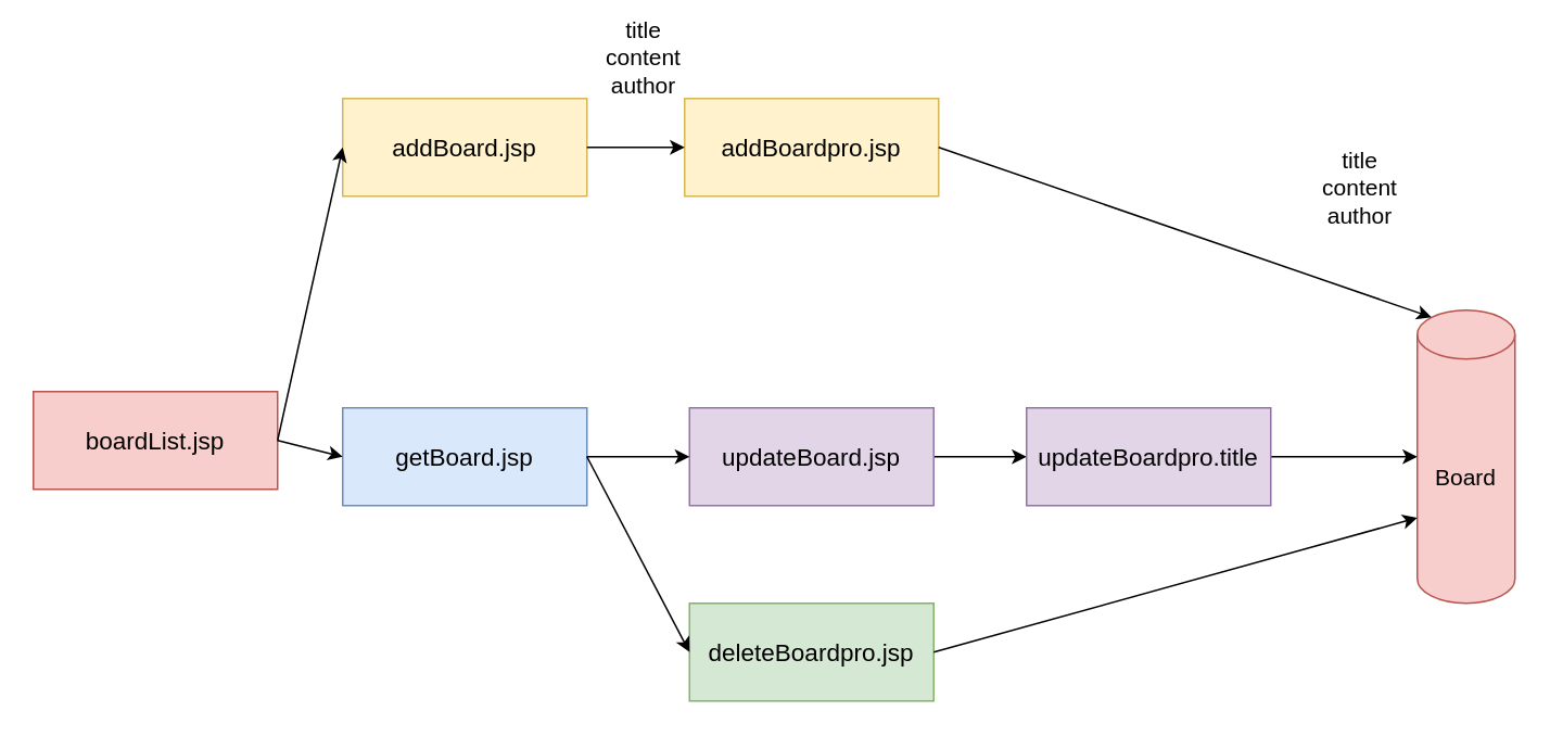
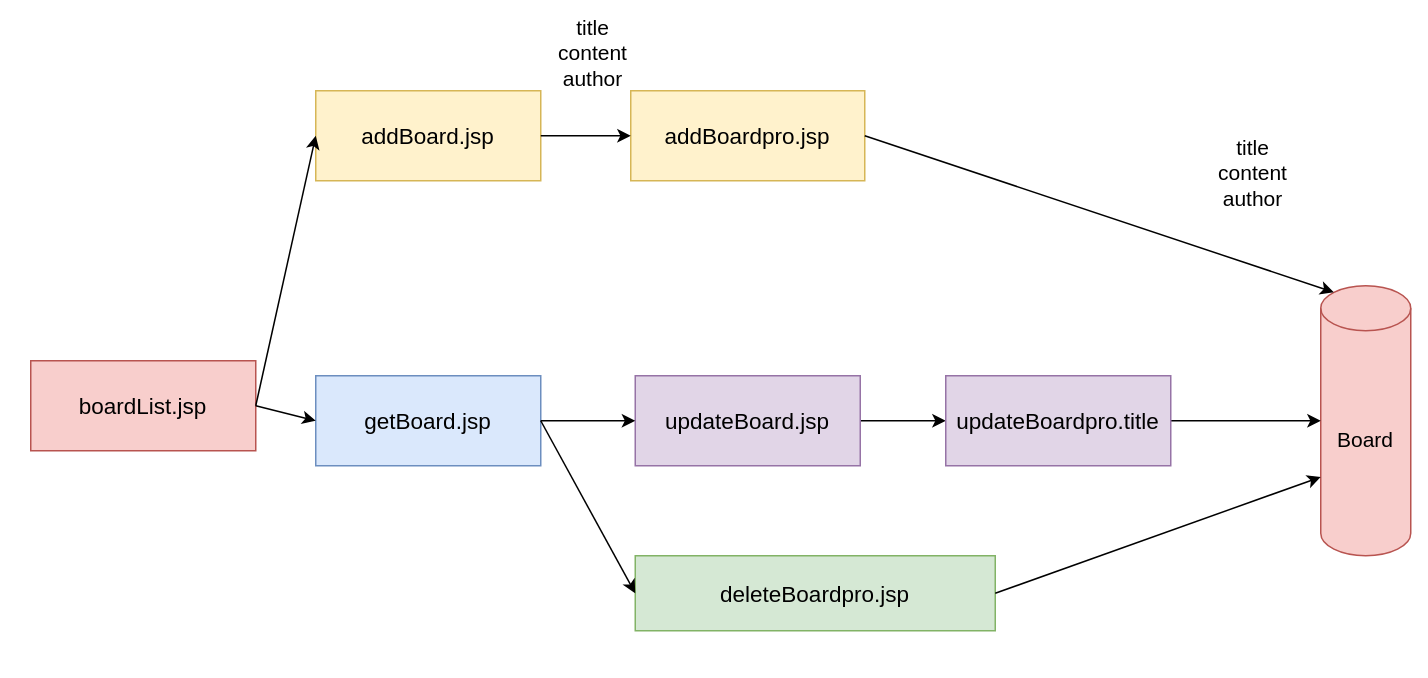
  <mxCell id="0" />
  <mxCell id="1" parent="0" />
  <mxCell id="2" value="&lt;font style=&quot;font-size: 15px;&quot;&gt;&lt;font style=&quot;font-size: 15px;&quot;&gt;board&lt;/font&gt;List.jsp&lt;/font&gt;" style="rounded=0;whiteSpace=wrap;html=1;fillColor=#f8cecc;strokeColor=#b85450;" vertex="1" parent="1"><mxGeometry x="20" y="240" width="150" height="60" as="geometry" /></mxCell>
  <mxCell id="3" value="&lt;span style=&quot;font-size: 15px;&quot;&gt;addBoard.jsp&lt;/span&gt;" style="rounded=0;whiteSpace=wrap;html=1;fillColor=#fff2cc;strokeColor=#d6b656;" vertex="1" parent="1"><mxGeometry x="210" y="60" width="150" height="60" as="geometry" /></mxCell>
  <mxCell id="4" value="&lt;span style=&quot;font-size: 15px;&quot;&gt;addBoardpro.jsp&lt;/span&gt;" style="rounded=0;whiteSpace=wrap;html=1;fillColor=#fff2cc;strokeColor=#d6b656;" vertex="1" parent="1"><mxGeometry x="420" y="60" width="156" height="60" as="geometry" /></mxCell>
- <mxCell id="5" value="&lt;font style=&quot;font-size: 14px;&quot;&gt;Board&lt;/font&gt;" style="shape=cylinder3;whiteSpace=wrap;html=1;boundedLbl=1;backgroundOutline=1;size=15;fillColor=#f8cecc;strokeColor=#b85450;" vertex="1" parent="1"><mxGeometry x="870" y="190" width="60" height="180" as="geometry" /></mxCell>
+ <mxCell id="5" value="&lt;font style=&quot;font-size: 14px;&quot;&gt;Board&lt;/font&gt;" style="shape=cylinder3;whiteSpace=wrap;html=1;boundedLbl=1;backgroundOutline=1;size=15;fillColor=#f8cecc;strokeColor=#b85450;" vertex="1" parent="1"><mxGeometry x="880" y="190" width="60" height="180" as="geometry" /></mxCell>
  <mxCell id="6" value="" style="endArrow=classic;html=1;rounded=0;exitX=1;exitY=0.5;exitDx=0;exitDy=0;entryX=0;entryY=0.5;entryDx=0;entryDy=0;" edge="1" parent="1" source="2" target="3"><mxGeometry width="50" height="50" relative="1" as="geometry"><mxPoint x="380" y="420" as="sourcePoint" /><mxPoint x="430" y="370" as="targetPoint" /></mxGeometry></mxCell>
  <mxCell id="7" value="" style="endArrow=classic;html=1;rounded=0;exitX=1;exitY=0.5;exitDx=0;exitDy=0;entryX=0;entryY=0.5;entryDx=0;entryDy=0;" edge="1" parent="1" source="3" target="4"><mxGeometry width="50" height="50" relative="1" as="geometry"><mxPoint x="380" y="420" as="sourcePoint" /><mxPoint x="430" y="370" as="targetPoint" /></mxGeometry></mxCell>
  <mxCell id="8" value="" style="endArrow=classic;html=1;rounded=0;exitX=1;exitY=0.5;exitDx=0;exitDy=0;entryX=0.145;entryY=0;entryDx=0;entryDy=4.35;entryPerimeter=0;" edge="1" parent="1" source="4" target="5"><mxGeometry width="50" height="50" relative="1" as="geometry"><mxPoint x="380" y="420" as="sourcePoint" /><mxPoint x="430" y="370" as="targetPoint" /></mxGeometry></mxCell>
  <mxCell id="9" value="&lt;font style=&quot;font-size: 14px;&quot;&gt;title&lt;br&gt;content&lt;br&gt;author&lt;/font&gt;" style="text;html=1;strokeColor=none;fillColor=none;align=center;verticalAlign=middle;whiteSpace=wrap;rounded=0;" vertex="1" parent="1"><mxGeometry x="340" y="20" width="110" height="30" as="geometry" /></mxCell>
  <mxCell id="10" value="&lt;font style=&quot;font-size: 14px;&quot;&gt;title&lt;br&gt;content&lt;br&gt;author&lt;/font&gt;" style="text;html=1;strokeColor=none;fillColor=none;align=center;verticalAlign=middle;whiteSpace=wrap;rounded=0;rotation=0;" vertex="1" parent="1"><mxGeometry x="780" y="100" width="110" height="30" as="geometry" /></mxCell>
  <mxCell id="11" value="&lt;span style=&quot;font-size: 15px;&quot;&gt;getBoard.jsp&lt;/span&gt;" style="rounded=0;whiteSpace=wrap;html=1;fillColor=#dae8fc;strokeColor=#6c8ebf;" vertex="1" parent="1"><mxGeometry x="210" y="250" width="150" height="60" as="geometry" /></mxCell>
  <mxCell id="12" value="" style="endArrow=classic;html=1;rounded=0;exitX=1;exitY=0.5;exitDx=0;exitDy=0;entryX=0;entryY=0.5;entryDx=0;entryDy=0;" edge="1" parent="1" source="2" target="11"><mxGeometry width="50" height="50" relative="1" as="geometry"><mxPoint x="380" y="310" as="sourcePoint" /><mxPoint x="430" y="260" as="targetPoint" /></mxGeometry></mxCell>
  <mxCell id="13" style="edgeStyle=orthogonalEdgeStyle;rounded=0;orthogonalLoop=1;jettySize=auto;html=1;entryX=0;entryY=0.5;entryDx=0;entryDy=0;" edge="1" parent="1" source="14" target="20"><mxGeometry relative="1" as="geometry" /></mxCell>
  <mxCell id="14" value="&lt;span style=&quot;font-size: 15px;&quot;&gt;updateBoard.jsp&lt;/span&gt;" style="rounded=0;whiteSpace=wrap;html=1;fillColor=#e1d5e7;strokeColor=#9673a6;" vertex="1" parent="1"><mxGeometry x="423" y="250" width="150" height="60" as="geometry" /></mxCell>
- <mxCell id="15" value="&lt;span style=&quot;font-size: 15px;&quot;&gt;deleteBoardpro.jsp&lt;/span&gt;" style="rounded=0;whiteSpace=wrap;html=1;fillColor=#d5e8d4;strokeColor=#82b366;" vertex="1" parent="1"><mxGeometry x="423" y="370" width="150" height="60" as="geometry" /></mxCell>
+ <mxCell id="15" value="&lt;span style=&quot;font-size: 15px;&quot;&gt;deleteBoardpro.jsp&lt;/span&gt;" style="rounded=0;whiteSpace=wrap;html=1;fillColor=#d5e8d4;strokeColor=#82b366;" vertex="1" parent="1"><mxGeometry x="423" y="370" width="240" height="50" as="geometry" /></mxCell>
  <mxCell id="16" value="" style="endArrow=classic;html=1;rounded=0;exitX=1;exitY=0.5;exitDx=0;exitDy=0;entryX=0;entryY=0.5;entryDx=0;entryDy=0;" edge="1" parent="1" source="11" target="14"><mxGeometry width="50" height="50" relative="1" as="geometry"><mxPoint x="380" y="310" as="sourcePoint" /><mxPoint x="420" y="280" as="targetPoint" /></mxGeometry></mxCell>
  <mxCell id="17" value="" style="endArrow=classic;html=1;rounded=0;exitX=1;exitY=0.5;exitDx=0;exitDy=0;entryX=0;entryY=0.5;entryDx=0;entryDy=0;" edge="1" parent="1" source="11" target="15"><mxGeometry width="50" height="50" relative="1" as="geometry"><mxPoint x="380" y="310" as="sourcePoint" /><mxPoint x="430" y="260" as="targetPoint" /></mxGeometry></mxCell>
  <mxCell id="18" value="" style="endArrow=classic;html=1;rounded=0;entryX=0;entryY=0;entryDx=0;entryDy=127.5;entryPerimeter=0;exitX=1;exitY=0.5;exitDx=0;exitDy=0;" edge="1" parent="1" source="15" target="5"><mxGeometry width="50" height="50" relative="1" as="geometry"><mxPoint x="583" y="290" as="sourcePoint" /><mxPoint x="720" y="253" as="targetPoint" /></mxGeometry></mxCell>
  <mxCell id="19" style="edgeStyle=orthogonalEdgeStyle;rounded=0;orthogonalLoop=1;jettySize=auto;html=1;entryX=0;entryY=0.5;entryDx=0;entryDy=0;entryPerimeter=0;" edge="1" parent="1" source="20" target="5"><mxGeometry relative="1" as="geometry" /></mxCell>
  <mxCell id="20" value="&lt;span style=&quot;font-size: 15px;&quot;&gt;updateBoardpro.title&lt;/span&gt;" style="rounded=0;whiteSpace=wrap;html=1;fillColor=#e1d5e7;strokeColor=#9673a6;" vertex="1" parent="1"><mxGeometry x="630" y="250" width="150" height="60" as="geometry" /></mxCell>
